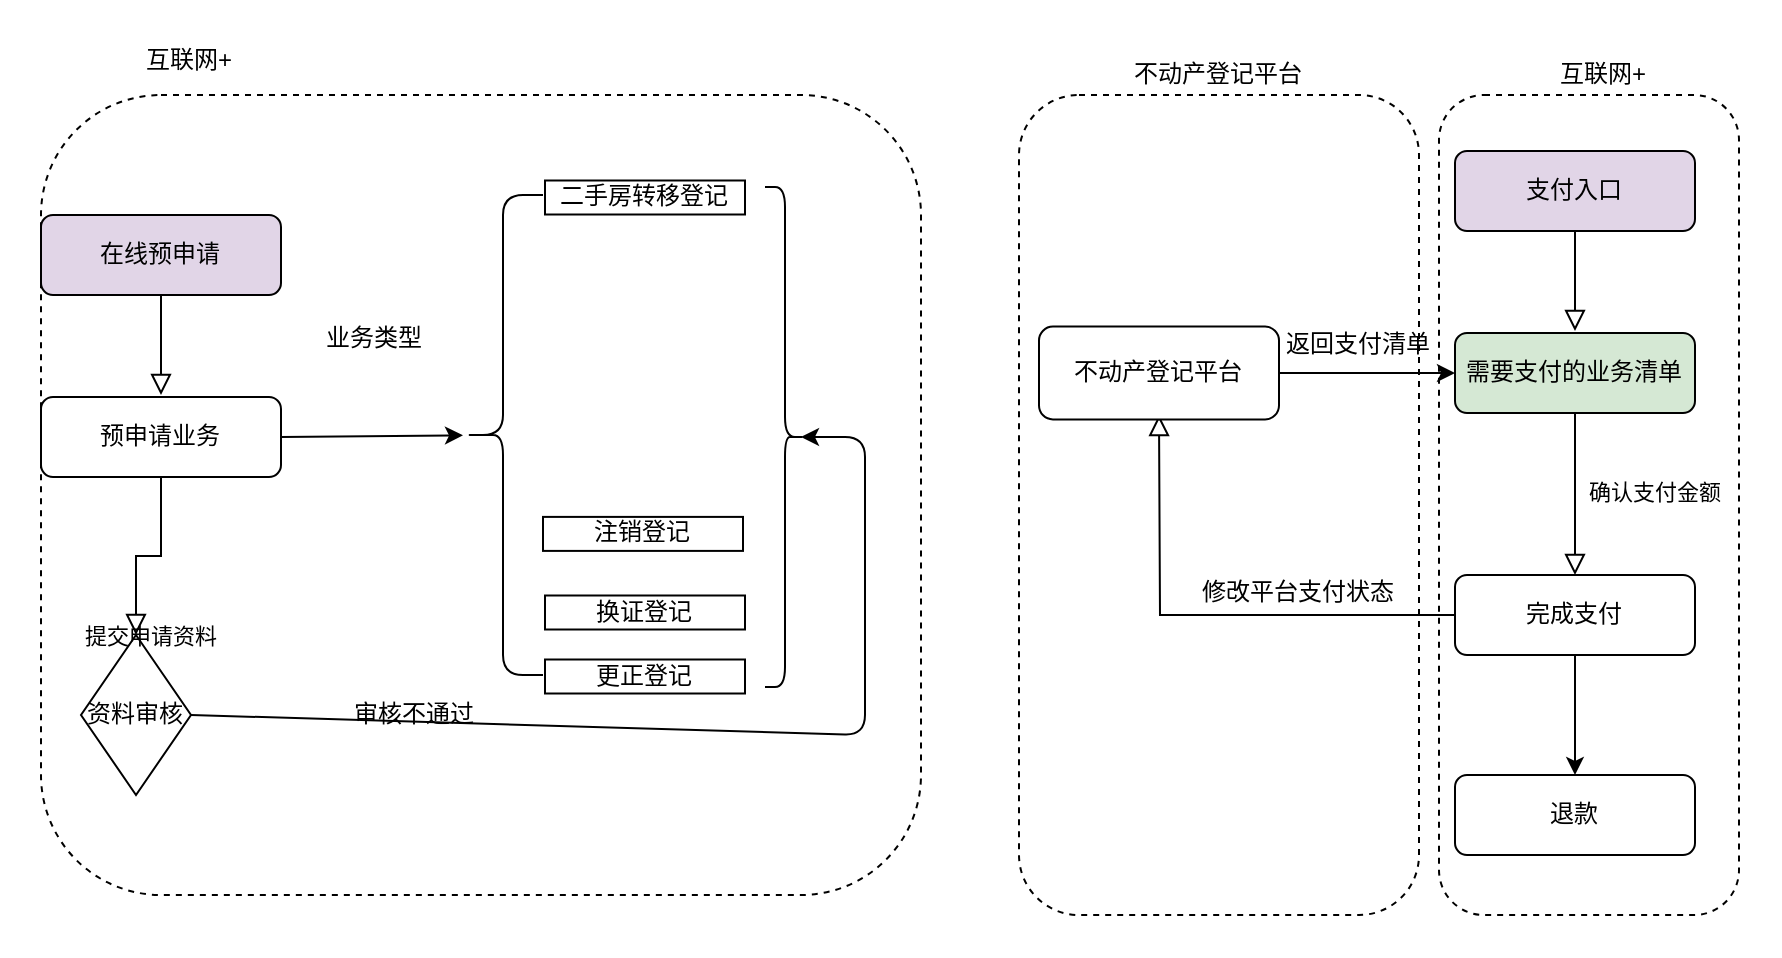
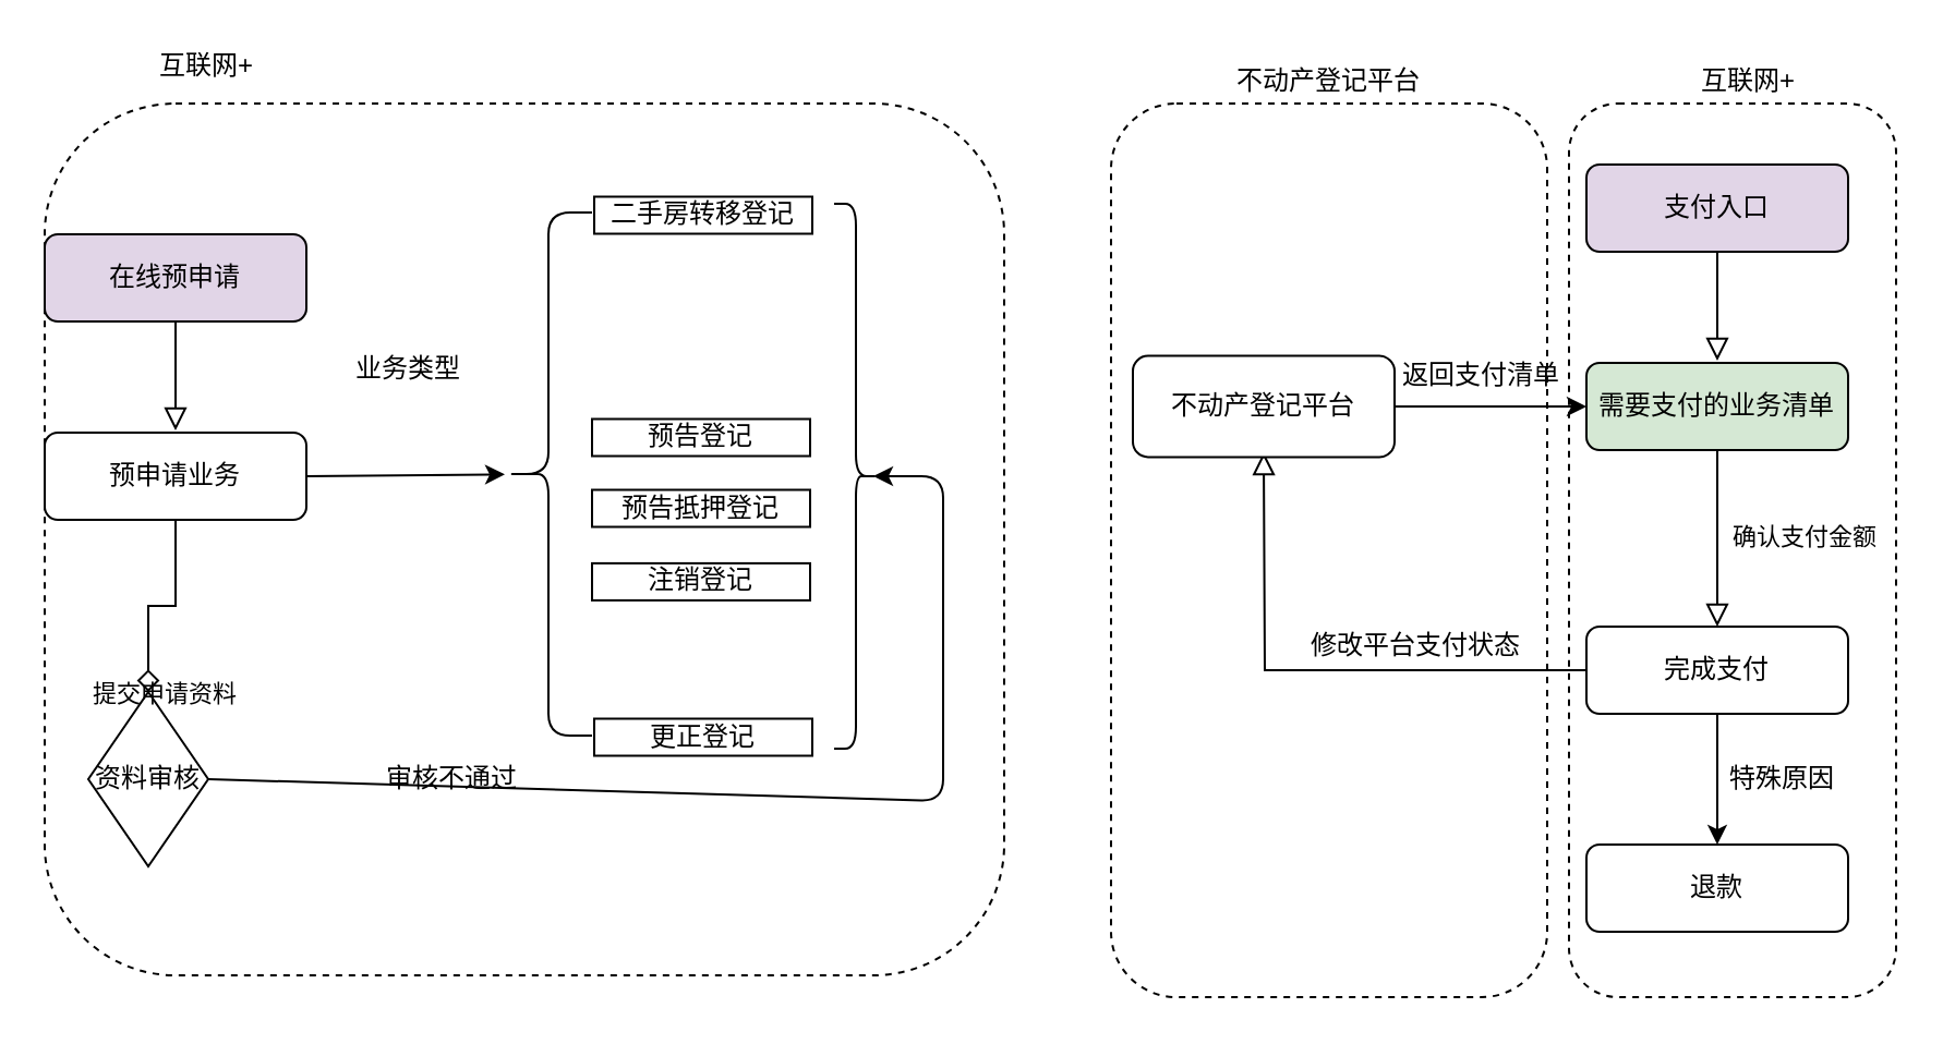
  <mxCell id="0" />
  <mxCell id="1" parent="0" />
  <mxCell id="2" value="" style="rounded=1;whiteSpace=wrap;html=1;dashed=1;strokeColor=#000000;fillColor=none;" vertex="1" parent="1"><mxGeometry x="20" y="47" width="440" height="400" as="geometry" /></mxCell>
  <mxCell id="3" value="" style="rounded=0;html=1;jettySize=auto;orthogonalLoop=1;fontSize=11;endArrow=block;endFill=0;endSize=8;strokeWidth=1;shadow=0;labelBackgroundColor=none;edgeStyle=orthogonalEdgeStyle;" parent="1" source="4" edge="1"><mxGeometry relative="1" as="geometry"><mxPoint x="787" y="165" as="targetPoint" /></mxGeometry></mxCell>
  <mxCell id="4" value="支付入口" style="rounded=1;whiteSpace=wrap;html=1;fontSize=12;glass=0;strokeWidth=1;shadow=0;fillColor=#e1d5e7;" parent="1" vertex="1"><mxGeometry x="727" y="75" width="120" height="40" as="geometry" /></mxCell>
  <mxCell id="5" value="需要支付的业务清单" style="rounded=1;whiteSpace=wrap;html=1;fillColor=#d5e8d4;" vertex="1" parent="1"><mxGeometry x="727" y="166" width="120" height="40" as="geometry" /></mxCell>
  <mxCell id="6" value="确认支付金额" style="rounded=0;html=1;jettySize=auto;orthogonalLoop=1;fontSize=11;endArrow=block;endFill=0;endSize=8;strokeWidth=1;shadow=0;labelBackgroundColor=none;edgeStyle=orthogonalEdgeStyle;exitX=0.5;exitY=1;exitDx=0;exitDy=0;" parent="1" source="5" edge="1"><mxGeometry x="-0.013" y="40" relative="1" as="geometry"><mxPoint as="offset" /><mxPoint x="627" y="-45" as="sourcePoint" /><mxPoint x="787" y="287" as="targetPoint" /></mxGeometry></mxCell>
  <mxCell id="7" value="修改平台支付状态" style="text;html=1;strokeColor=none;fillColor=none;align=center;verticalAlign=middle;whiteSpace=wrap;rounded=0;" vertex="1" parent="1"><mxGeometry x="599" y="291" width="100" height="10" as="geometry" /></mxCell>
  <mxCell id="8" value="" style="rounded=0;html=1;jettySize=auto;orthogonalLoop=1;fontSize=11;endArrow=block;endFill=0;endSize=8;strokeWidth=1;shadow=0;labelBackgroundColor=none;edgeStyle=orthogonalEdgeStyle;exitX=0;exitY=0.5;exitDx=0;exitDy=0;" parent="1" source="12" edge="1"><mxGeometry x="478" y="398" as="geometry"><mxPoint as="offset" /><mxPoint x="787" y="377.8" as="sourcePoint" /><mxPoint x="579" y="207" as="targetPoint" /></mxGeometry></mxCell>
  <mxCell id="9" value="不动产登记平台" style="rounded=1;whiteSpace=wrap;html=1;fontSize=12;glass=0;strokeWidth=1;shadow=0;" parent="1" vertex="1"><mxGeometry x="519" y="162.8" width="120" height="46.4" as="geometry" /></mxCell>
  <mxCell id="10" value="" style="endArrow=classic;html=1;entryX=0;entryY=0.5;entryDx=0;entryDy=0;exitX=1;exitY=0.5;exitDx=0;exitDy=0;" edge="1" parent="1" source="9" target="5"><mxGeometry width="50" height="50" relative="1" as="geometry"><mxPoint x="639" y="217" as="sourcePoint" /><mxPoint x="689" y="167" as="targetPoint" /></mxGeometry></mxCell>
  <mxCell id="11" value="返回支付清单" style="text;html=1;strokeColor=none;fillColor=none;align=center;verticalAlign=middle;whiteSpace=wrap;rounded=0;dashed=1;" vertex="1" parent="1"><mxGeometry x="639" y="162" width="80" height="20" as="geometry" /></mxCell>
  <mxCell id="12" value="完成支付" style="rounded=1;whiteSpace=wrap;html=1;" vertex="1" parent="1"><mxGeometry x="727" y="287" width="120" height="40" as="geometry" /></mxCell>
  <mxCell id="13" value="" style="endArrow=classic;html=1;exitX=0.5;exitY=1;exitDx=0;exitDy=0;" edge="1" parent="1" source="12"><mxGeometry width="50" height="50" relative="1" as="geometry"><mxPoint x="779" y="427" as="sourcePoint" /><mxPoint x="787" y="387" as="targetPoint" /></mxGeometry></mxCell>
  <mxCell id="14" value="退款" style="rounded=1;whiteSpace=wrap;html=1;" vertex="1" parent="1"><mxGeometry x="727" y="387" width="120" height="40" as="geometry" /></mxCell>
+ <mxCell id="15" value="特殊原因" style="text;html=1;strokeColor=none;fillColor=none;align=center;verticalAlign=middle;whiteSpace=wrap;rounded=0;dashed=1;" vertex="1" parent="1"><mxGeometry x="787" y="347" width="60" height="20" as="geometry" /></mxCell>
  <mxCell id="16" value="" style="rounded=1;whiteSpace=wrap;html=1;dashed=1;strokeColor=#000000;fillColor=none;" vertex="1" parent="1"><mxGeometry x="509" y="47" width="200" height="410" as="geometry" /></mxCell>
  <mxCell id="17" value="" style="rounded=1;whiteSpace=wrap;html=1;dashed=1;strokeColor=#000000;fillColor=none;" vertex="1" parent="1"><mxGeometry x="719" y="47" width="150" height="410" as="geometry" /></mxCell>
  <mxCell id="18" value="不动产登记平台" style="text;html=1;strokeColor=none;fillColor=none;align=center;verticalAlign=middle;whiteSpace=wrap;rounded=0;dashed=1;" vertex="1" parent="1"><mxGeometry x="564" y="27" width="90" height="20" as="geometry" /></mxCell>
  <mxCell id="19" value="互联网+" style="text;html=1;strokeColor=none;fillColor=none;align=center;verticalAlign=middle;whiteSpace=wrap;rounded=0;dashed=1;" vertex="1" parent="1"><mxGeometry x="774" y="27" width="55" height="20" as="geometry" /></mxCell>
  <mxCell id="20" value="" style="rounded=0;html=1;jettySize=auto;orthogonalLoop=1;fontSize=11;endArrow=block;endFill=0;endSize=8;strokeWidth=1;shadow=0;labelBackgroundColor=none;edgeStyle=orthogonalEdgeStyle;" edge="1" parent="1" source="21"><mxGeometry relative="1" as="geometry"><mxPoint x="80" y="197" as="targetPoint" /></mxGeometry></mxCell>
  <mxCell id="21" value="在线预申请" style="rounded=1;whiteSpace=wrap;html=1;fontSize=12;glass=0;strokeWidth=1;shadow=0;fillColor=#e1d5e7;" vertex="1" parent="1"><mxGeometry x="20" y="107" width="120" height="40" as="geometry" /></mxCell>
  <mxCell id="22" value="预申请业务" style="rounded=1;whiteSpace=wrap;html=1;" vertex="1" parent="1"><mxGeometry x="20" y="198" width="120" height="40" as="geometry" /></mxCell>
- <mxCell id="23" value="提交申请资料" style="rounded=0;html=1;jettySize=auto;orthogonalLoop=1;fontSize=11;endArrow=block;endFill=0;endSize=8;strokeWidth=1;shadow=0;labelBackgroundColor=none;edgeStyle=orthogonalEdgeStyle;exitX=0.5;exitY=1;exitDx=0;exitDy=0;entryX=0.5;entryY=0;entryDx=0;entryDy=0;" edge="1" parent="1" source="22" target="25"><mxGeometry x="-0.013" y="40" relative="1" as="geometry"><mxPoint as="offset" /><mxPoint x="-80" y="-13" as="sourcePoint" /><mxPoint x="80" y="299" as="targetPoint" /></mxGeometry></mxCell>
+ <mxCell id="23" value="提交申请资料" style="rounded=0;html=1;jettySize=auto;orthogonalLoop=1;fontSize=11;endArrow=diamond;endFill=0;endSize=8;strokeWidth=1;shadow=0;labelBackgroundColor=none;edgeStyle=orthogonalEdgeStyle;exitX=0.5;exitY=1;exitDx=0;exitDy=0;entryX=0.5;entryY=0;entryDx=0;entryDy=0;" edge="1" parent="1" source="22" target="25"><mxGeometry x="-0.013" y="40" relative="1" as="geometry"><mxPoint as="offset" /><mxPoint x="-80" y="-13" as="sourcePoint" /><mxPoint x="80" y="299" as="targetPoint" /></mxGeometry></mxCell>
  <mxCell id="24" value="互联网+" style="text;html=1;strokeColor=none;fillColor=none;align=center;verticalAlign=middle;whiteSpace=wrap;rounded=0;dashed=1;" vertex="1" parent="1"><mxGeometry x="67" y="20" width="55" height="20" as="geometry" /></mxCell>
  <mxCell id="25" value="资料审核" style="rhombus;whiteSpace=wrap;html=1;strokeColor=#000000;fillColor=none;" vertex="1" parent="1"><mxGeometry x="40" y="317" width="55" height="80" as="geometry" /></mxCell>
  <mxCell id="26" value="" style="endArrow=classic;html=1;exitX=1;exitY=0.5;exitDx=0;exitDy=0;" edge="1" parent="1" source="22" target="27"><mxGeometry width="50" height="50" relative="1" as="geometry"><mxPoint x="182" y="197" as="sourcePoint" /><mxPoint x="192" y="179" as="targetPoint" /></mxGeometry></mxCell>
  <mxCell id="27" value="" style="shape=curlyBracket;whiteSpace=wrap;html=1;rounded=1;strokeColor=#000000;fillColor=none;" vertex="1" parent="1"><mxGeometry x="231" y="97" width="40" height="240" as="geometry" /></mxCell>
  <mxCell id="28" value="业务类型" style="text;html=1;strokeColor=none;fillColor=none;align=center;verticalAlign=middle;whiteSpace=wrap;rounded=0;" vertex="1" parent="1"><mxGeometry x="162" y="159" width="50" height="20" as="geometry" /></mxCell>
  <mxCell id="29" value="二手房转移登记" style="text;html=1;fillColor=none;align=center;verticalAlign=middle;whiteSpace=wrap;rounded=0;strokeColor=#000000;" vertex="1" parent="1"><mxGeometry x="272" y="89.75" width="100" height="17" as="geometry" /></mxCell>
+ <mxCell id="30" value="预告登记" style="text;html=1;fillColor=none;align=center;verticalAlign=middle;whiteSpace=wrap;rounded=0;strokeColor=#000000;" vertex="1" parent="1"><mxGeometry x="271" y="191.75" width="100" height="17" as="geometry" /></mxCell>
+ <mxCell id="31" value="预告抵押登记" style="text;html=1;fillColor=none;align=center;verticalAlign=middle;whiteSpace=wrap;rounded=0;strokeColor=#000000;" vertex="1" parent="1"><mxGeometry x="271" y="224.25" width="100" height="17" as="geometry" /></mxCell>
  <mxCell id="32" value="注销登记" style="text;html=1;fillColor=none;align=center;verticalAlign=middle;whiteSpace=wrap;rounded=0;strokeColor=#000000;" vertex="1" parent="1"><mxGeometry x="271" y="257.95" width="100" height="17" as="geometry" /></mxCell>
- <mxCell id="33" value="换证登记" style="text;html=1;fillColor=none;align=center;verticalAlign=middle;whiteSpace=wrap;rounded=0;strokeColor=#000000;" vertex="1" parent="1"><mxGeometry x="272" y="297.25" width="100" height="17" as="geometry" /></mxCell>
  <mxCell id="34" value="更正登记" style="text;html=1;fillColor=none;align=center;verticalAlign=middle;whiteSpace=wrap;rounded=0;strokeColor=#000000;" vertex="1" parent="1"><mxGeometry x="272" y="329.25" width="100" height="17" as="geometry" /></mxCell>
  <mxCell id="35" value="" style="endArrow=classic;html=1;exitX=1;exitY=0.5;exitDx=0;exitDy=0;entryX=0.1;entryY=0.5;entryDx=0;entryDy=0;entryPerimeter=0;" edge="1" parent="1" source="25" target="36"><mxGeometry width="50" height="50" relative="1" as="geometry"><mxPoint x="122" y="357" as="sourcePoint" /><mxPoint x="172" y="307" as="targetPoint" /><Array as="points"><mxPoint x="432" y="367" /><mxPoint x="432" y="218" /></Array></mxGeometry></mxCell>
  <mxCell id="36" value="" style="shape=curlyBracket;whiteSpace=wrap;html=1;rounded=1;flipH=1;strokeColor=#000000;fillColor=none;" vertex="1" parent="1"><mxGeometry x="382" y="93" width="20" height="250" as="geometry" /></mxCell>
  <mxCell id="37" value="审核不通过" style="text;html=1;strokeColor=none;fillColor=none;align=center;verticalAlign=middle;whiteSpace=wrap;rounded=0;" vertex="1" parent="1"><mxGeometry x="172" y="347" width="70" height="20" as="geometry" /></mxCell>
